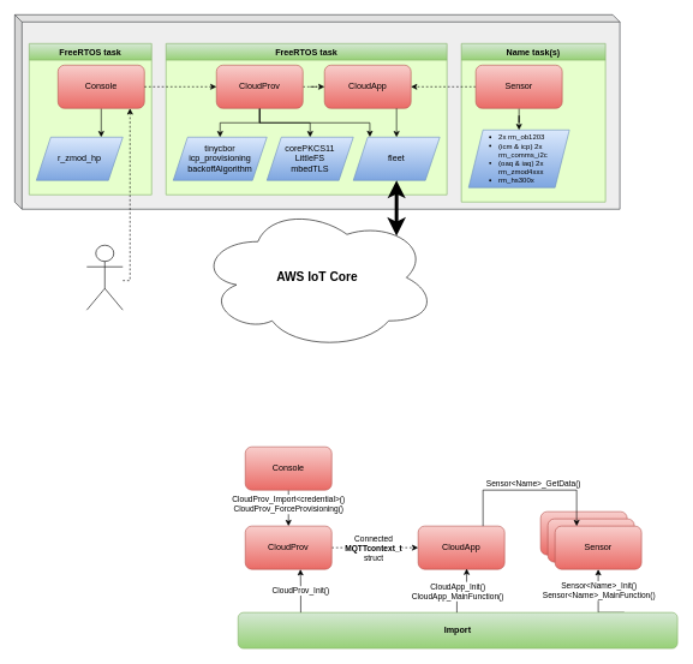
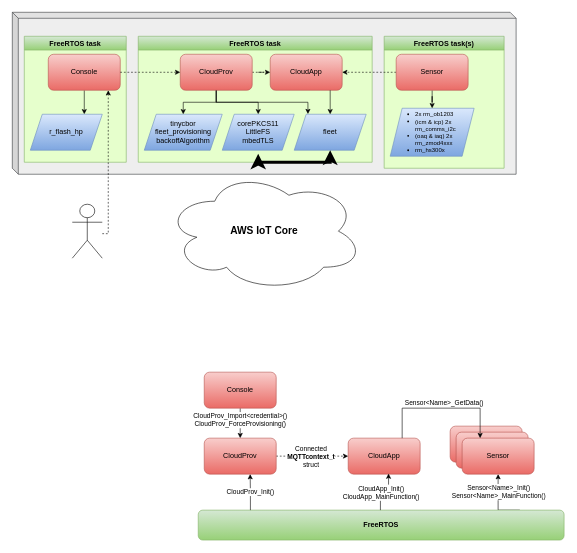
  <mxCell id="0" />
  <mxCell id="1" parent="0" />
  <mxCell id="2" value="" style="shape=cube;whiteSpace=wrap;html=1;boundedLbl=1;backgroundOutline=1;darkOpacity=0.05;darkOpacity2=0.1;size=10;fillColor=#eeeeee;strokeColor=#36393d;" vertex="1" parent="1"><mxGeometry x="20" y="20" width="840" height="270" as="geometry" /></mxCell>
- <mxCell id="3" value="Name task(s)" style="swimlane;whiteSpace=wrap;html=1;fillColor=#d5e8d4;strokeColor=#82b366;gradientColor=#97d077;swimlaneFillColor=#E6FFCC;" vertex="1" parent="1"><mxGeometry x="640" y="60" width="200" height="220" as="geometry" /></mxCell>
+ <mxCell id="3" value="FreeRTOS task(s)" style="swimlane;whiteSpace=wrap;html=1;fillColor=#d5e8d4;strokeColor=#82b366;gradientColor=#97d077;swimlaneFillColor=#E6FFCC;" vertex="1" parent="1"><mxGeometry x="640" y="60" width="200" height="220" as="geometry" /></mxCell>
  <mxCell id="4" value="&lt;div align=&quot;left&quot;&gt;&lt;ul&gt;&lt;li style=&quot;font-size: 10px;&quot;&gt;&lt;font style=&quot;font-size: 10px;&quot;&gt;&lt;font style=&quot;font-size: 10px;&quot;&gt;2x rm_ob1203&lt;/font&gt;&lt;/font&gt;&lt;/li&gt;&lt;li style=&quot;font-size: 10px;&quot;&gt;&lt;font style=&quot;font-size: 10px;&quot;&gt;(icm &amp;amp; icp) 2x rm_comms_i2c&lt;/font&gt;&lt;/li&gt;&lt;li style=&quot;font-size: 10px;&quot;&gt;&lt;font style=&quot;font-size: 10px;&quot;&gt;(oaq &amp;amp; iaq) 2x rm_zmod4xxx&lt;/font&gt;&lt;/li&gt;&lt;li style=&quot;font-size: 10px;&quot;&gt;&lt;div&gt;&lt;font style=&quot;font-size: 10px;&quot;&gt;rm_hs300x&lt;/font&gt;&lt;/div&gt;&lt;/li&gt;&lt;/ul&gt;&lt;/div&gt;" style="shape=parallelogram;perimeter=parallelogramPerimeter;whiteSpace=wrap;html=1;fixedSize=1;fillColor=#dae8fc;gradientColor=#7ea6e0;strokeColor=#6c8ebf;align=left;" vertex="1" parent="3"><mxGeometry x="10" y="120" width="140" height="80" as="geometry" /></mxCell>
  <mxCell id="5" value="" style="group" vertex="1" connectable="0" parent="1"><mxGeometry x="40" y="60" width="170" height="210" as="geometry" /></mxCell>
  <mxCell id="6" value="" style="group" vertex="1" connectable="0" parent="5"><mxGeometry width="170" height="210" as="geometry" /></mxCell>
  <mxCell id="7" value="FreeRTOS task" style="swimlane;whiteSpace=wrap;html=1;fillColor=#d5e8d4;strokeColor=#82b366;gradientColor=#97d077;swimlaneFillColor=#E6FFCC;" vertex="1" parent="6"><mxGeometry width="170" height="210" as="geometry"><mxRectangle width="120" height="30" as="alternateBounds" /></mxGeometry></mxCell>
  <mxCell id="8" value="" style="group" vertex="1" connectable="0" parent="6"><mxGeometry x="10" y="30" width="150" height="160" as="geometry" /></mxCell>
  <mxCell id="9" style="edgeStyle=orthogonalEdgeStyle;rounded=0;orthogonalLoop=1;jettySize=auto;html=1;entryX=0.75;entryY=0;entryDx=0;entryDy=0;" edge="1" parent="8" source="10" target="11"><mxGeometry relative="1" as="geometry" /></mxCell>
  <mxCell id="10" value="Console" style="rounded=1;whiteSpace=wrap;html=1;fillColor=#f8cecc;gradientColor=#ea6b66;strokeColor=#b85450;" vertex="1" parent="8"><mxGeometry x="30" width="120" height="60" as="geometry" /></mxCell>
- <mxCell id="11" value="&lt;div&gt;r_zmod_hp&lt;/div&gt;" style="shape=parallelogram;perimeter=parallelogramPerimeter;whiteSpace=wrap;html=1;fixedSize=1;fillColor=#dae8fc;gradientColor=#7ea6e0;strokeColor=#6c8ebf;" vertex="1" parent="8"><mxGeometry y="100" width="120" height="60" as="geometry" /></mxCell>
+ <mxCell id="11" value="&lt;div&gt;r_flash_hp&lt;/div&gt;" style="shape=parallelogram;perimeter=parallelogramPerimeter;whiteSpace=wrap;html=1;fixedSize=1;fillColor=#dae8fc;gradientColor=#7ea6e0;strokeColor=#6c8ebf;" vertex="1" parent="8"><mxGeometry y="100" width="120" height="60" as="geometry" /></mxCell>
  <mxCell id="12" style="edgeStyle=orthogonalEdgeStyle;rounded=0;orthogonalLoop=1;jettySize=auto;html=1;dashed=1;" edge="1" parent="8" target="10"><mxGeometry relative="1" as="geometry"><mxPoint x="120" y="299.1" as="sourcePoint" /><mxPoint x="132.84" y="50" as="targetPoint" /><Array as="points"><mxPoint x="130" y="299" /></Array></mxGeometry></mxCell>
  <mxCell id="13" value="FreeRTOS task" style="swimlane;whiteSpace=wrap;html=1;fillColor=#d5e8d4;strokeColor=#82b366;gradientColor=#97d077;swimlaneFillColor=#E6FFCC;" vertex="1" parent="1"><mxGeometry x="230" y="60" width="390" height="210" as="geometry" /></mxCell>
- <mxCell id="14" value="&lt;div&gt;tinycbor&lt;/div&gt;&lt;div&gt;icp_provisioning&lt;/div&gt;&lt;div&gt;backoffAlgorithm&lt;br&gt;&lt;/div&gt;" style="shape=parallelogram;perimeter=parallelogramPerimeter;whiteSpace=wrap;html=1;fixedSize=1;fillColor=#dae8fc;gradientColor=#7ea6e0;strokeColor=#6c8ebf;" vertex="1" parent="13"><mxGeometry x="10" y="130" width="130" height="60" as="geometry" /></mxCell>
+ <mxCell id="14" value="&lt;div&gt;tinycbor&lt;/div&gt;&lt;div&gt;fleet_provisioning&lt;/div&gt;&lt;div&gt;backoffAlgorithm&lt;br&gt;&lt;/div&gt;" style="shape=parallelogram;perimeter=parallelogramPerimeter;whiteSpace=wrap;html=1;fixedSize=1;fillColor=#dae8fc;gradientColor=#7ea6e0;strokeColor=#6c8ebf;" vertex="1" parent="13"><mxGeometry x="10" y="130" width="130" height="60" as="geometry" /></mxCell>
  <mxCell id="15" value="CloudApp" style="rounded=1;whiteSpace=wrap;html=1;fillColor=#f8cecc;gradientColor=#ea6b66;strokeColor=#b85450;" vertex="1" parent="1"><mxGeometry x="450" y="90" width="120" height="60" as="geometry" /></mxCell>
  <mxCell id="16" style="edgeStyle=orthogonalEdgeStyle;rounded=0;orthogonalLoop=1;jettySize=auto;html=1;" edge="1" parent="1" source="19" target="14"><mxGeometry relative="1" as="geometry" /></mxCell>
  <mxCell id="17" style="edgeStyle=orthogonalEdgeStyle;rounded=0;orthogonalLoop=1;jettySize=auto;html=1;" edge="1" parent="1" source="19" target="25"><mxGeometry relative="1" as="geometry" /></mxCell>
  <mxCell id="18" style="edgeStyle=orthogonalEdgeStyle;rounded=0;orthogonalLoop=1;jettySize=auto;html=1;entryX=0;entryY=0.5;entryDx=0;entryDy=0;dashed=1;" edge="1" parent="1" source="19" target="15"><mxGeometry relative="1" as="geometry" /></mxCell>
  <mxCell id="19" value="CloudProv" style="rounded=1;whiteSpace=wrap;html=1;fillColor=#f8cecc;gradientColor=#ea6b66;strokeColor=#b85450;" vertex="1" parent="1"><mxGeometry x="300" y="90" width="120" height="60" as="geometry" /></mxCell>
  <mxCell id="20" style="edgeStyle=orthogonalEdgeStyle;rounded=0;orthogonalLoop=1;jettySize=auto;html=1;entryX=0.5;entryY=0;entryDx=0;entryDy=0;" edge="1" parent="1" source="22" target="4"><mxGeometry relative="1" as="geometry" /></mxCell>
  <mxCell id="21" style="edgeStyle=orthogonalEdgeStyle;rounded=0;orthogonalLoop=1;jettySize=auto;html=1;entryX=1;entryY=0.5;entryDx=0;entryDy=0;dashed=1;" edge="1" parent="1" source="22" target="15"><mxGeometry relative="1" as="geometry" /></mxCell>
  <mxCell id="22" value="&lt;div&gt;Sensor&lt;/div&gt;" style="rounded=1;whiteSpace=wrap;html=1;fillColor=#f8cecc;gradientColor=#ea6b66;strokeColor=#b85450;" vertex="1" parent="1"><mxGeometry x="660" y="90" width="120" height="60" as="geometry" /></mxCell>
  <mxCell id="23" style="edgeStyle=orthogonalEdgeStyle;rounded=0;orthogonalLoop=1;jettySize=auto;html=1;entryX=0;entryY=0.5;entryDx=0;entryDy=0;dashed=1;" edge="1" parent="1" source="10" target="19"><mxGeometry relative="1" as="geometry" /></mxCell>
  <mxCell id="24" value="" style="shape=umlActor;verticalLabelPosition=bottom;verticalAlign=top;html=1;outlineConnect=0;" vertex="1" parent="1"><mxGeometry x="120" y="340" width="50" height="90" as="geometry" /></mxCell>
  <mxCell id="25" value="&lt;div&gt;corePKCS11&lt;/div&gt;&lt;div&gt;LittleFS&lt;/div&gt;&lt;div&gt;mbedTLS&lt;br&gt;&lt;/div&gt;" style="shape=parallelogram;perimeter=parallelogramPerimeter;whiteSpace=wrap;html=1;fixedSize=1;fillColor=#dae8fc;gradientColor=#7ea6e0;strokeColor=#6c8ebf;" vertex="1" parent="1"><mxGeometry x="370" y="190" width="120" height="60" as="geometry" /></mxCell>
  <mxCell id="26" value="fleet" style="shape=parallelogram;perimeter=parallelogramPerimeter;whiteSpace=wrap;html=1;fixedSize=1;fillColor=#dae8fc;gradientColor=#7ea6e0;strokeColor=#6c8ebf;" vertex="1" parent="1"><mxGeometry x="490" y="190" width="120" height="60" as="geometry" /></mxCell>
  <mxCell id="27" style="edgeStyle=orthogonalEdgeStyle;rounded=0;orthogonalLoop=1;jettySize=auto;html=1;entryX=0.5;entryY=0;entryDx=0;entryDy=0;" edge="1" parent="1" target="26"><mxGeometry relative="1" as="geometry"><mxPoint x="550" y="150" as="sourcePoint" /><mxPoint x="548.61" y="181.56" as="targetPoint" /><Array as="points"><mxPoint x="550" y="150" /><mxPoint x="550" y="150" /></Array></mxGeometry></mxCell>
  <mxCell id="28" style="edgeStyle=orthogonalEdgeStyle;rounded=0;orthogonalLoop=1;jettySize=auto;html=1;exitX=0.5;exitY=1;exitDx=0;exitDy=0;entryX=0.191;entryY=-0.006;entryDx=0;entryDy=0;entryPerimeter=0;" edge="1" parent="1" source="19" target="26"><mxGeometry relative="1" as="geometry"><Array as="points"><mxPoint x="360" y="170" /><mxPoint x="513" y="170" /></Array></mxGeometry></mxCell>
  <mxCell id="29" value="&lt;font style=&quot;font-size: 17px;&quot;&gt;&lt;b&gt;&lt;font style=&quot;font-size: 17px;&quot;&gt;AWS IoT Core&lt;/font&gt;&lt;/b&gt;&lt;/font&gt;" style="ellipse;shape=cloud;whiteSpace=wrap;html=1;" vertex="1" parent="1"><mxGeometry x="275" y="285" width="330" height="200" as="geometry" /></mxCell>
- <mxCell id="30" style="edgeStyle=orthogonalEdgeStyle;rounded=0;orthogonalLoop=1;jettySize=auto;html=1;entryX=0.833;entryY=0.21;entryDx=0;entryDy=0;entryPerimeter=0;startArrow=classic;startFill=1;targetPerimeterSpacing=6;sourcePerimeterSpacing=5;startSize=9;endSize=10;jumpSize=10;strokeWidth=5;exitX=0.5;exitY=1;exitDx=0;exitDy=0;" edge="1" parent="1" source="26" target="29"><mxGeometry relative="1" as="geometry" /></mxCell>
+ <mxCell id="30" style="edgeStyle=orthogonalEdgeStyle;rounded=0;orthogonalLoop=1;jettySize=auto;html=1;startArrow=classic;startFill=1;targetPerimeterSpacing=6;sourcePerimeterSpacing=5;startSize=9;endSize=10;jumpSize=10;strokeWidth=5;exitX=0.5;exitY=1;exitDx=0;exitDy=0;" edge="1" parent="1" source="26" target="25"><mxGeometry relative="1" as="geometry" /></mxCell>
  <mxCell id="31" value="&lt;div&gt;CloudProv_Import&amp;lt;credential&amp;gt;()&lt;/div&gt;&lt;div&gt;CloudProv_ForceProvisioning()&lt;br&gt;&lt;/div&gt;" style="edgeStyle=orthogonalEdgeStyle;rounded=0;orthogonalLoop=1;jettySize=auto;html=1;entryX=0.5;entryY=0;entryDx=0;entryDy=0;" edge="1" parent="1" source="32" target="35"><mxGeometry x="-0.2" relative="1" as="geometry"><mxPoint as="offset" /></mxGeometry></mxCell>
  <mxCell id="32" value="Console" style="rounded=1;whiteSpace=wrap;html=1;fillColor=#f8cecc;gradientColor=#ea6b66;strokeColor=#b85450;" vertex="1" parent="1"><mxGeometry x="340" y="620" width="120" height="60" as="geometry" /></mxCell>
  <mxCell id="33" style="edgeStyle=orthogonalEdgeStyle;rounded=0;orthogonalLoop=1;jettySize=auto;html=1;entryX=0;entryY=0.5;entryDx=0;entryDy=0;dashed=1;" edge="1" parent="1" source="35" target="36"><mxGeometry relative="1" as="geometry" /></mxCell>
  <mxCell id="34" value="&lt;div&gt;Connected&lt;/div&gt;&lt;div&gt;&lt;b&gt;MQTTcontext_t&lt;/b&gt;&lt;/div&gt;&lt;div&gt;struct&lt;br&gt;&lt;/div&gt;" style="edgeLabel;html=1;align=center;verticalAlign=middle;resizable=0;points=[];" vertex="1" connectable="0" parent="33"><mxGeometry x="-0.273" y="-1" relative="1" as="geometry"><mxPoint x="13" y="-1" as="offset" /></mxGeometry></mxCell>
  <mxCell id="35" value="CloudProv" style="rounded=1;whiteSpace=wrap;html=1;fillColor=#f8cecc;gradientColor=#ea6b66;strokeColor=#b85450;" vertex="1" parent="1"><mxGeometry x="340" y="730" width="120" height="60" as="geometry" /></mxCell>
  <mxCell id="36" value="CloudApp" style="rounded=1;whiteSpace=wrap;html=1;fillColor=#f8cecc;gradientColor=#ea6b66;strokeColor=#b85450;" vertex="1" parent="1"><mxGeometry x="580" y="730" width="120" height="60" as="geometry" /></mxCell>
  <mxCell id="37" style="edgeStyle=orthogonalEdgeStyle;rounded=0;orthogonalLoop=1;jettySize=auto;html=1;exitX=0.879;exitY=0;exitDx=0;exitDy=0;exitPerimeter=0;" edge="1" parent="1" source="39" target="46"><mxGeometry relative="1" as="geometry"><Array as="points"><mxPoint x="830" y="850" /></Array></mxGeometry></mxCell>
  <mxCell id="38" value="&lt;div&gt;Sensor&amp;lt;Name&amp;gt;_Init()&lt;/div&gt;&lt;div&gt;Sensor&amp;lt;Name&amp;gt;_MainFunction()&lt;br&gt;&lt;/div&gt;" style="edgeLabel;html=1;align=center;verticalAlign=middle;resizable=0;points=[];" vertex="1" connectable="0" parent="37"><mxGeometry x="-0.216" y="-2" relative="1" as="geometry"><mxPoint x="-2" y="-29" as="offset" /></mxGeometry></mxCell>
- <mxCell id="39" value="&lt;b&gt;Import&lt;/b&gt;" style="rounded=1;whiteSpace=wrap;html=1;fillColor=#d5e8d4;strokeColor=#82b366;gradientColor=#97d077;" vertex="1" parent="1"><mxGeometry x="330" y="850" width="610" height="50" as="geometry" /></mxCell>
+ <mxCell id="39" value="&lt;b&gt;FreeRTOS&lt;/b&gt;" style="rounded=1;whiteSpace=wrap;html=1;fillColor=#d5e8d4;strokeColor=#82b366;gradientColor=#97d077;" vertex="1" parent="1"><mxGeometry x="330" y="850" width="610" height="50" as="geometry" /></mxCell>
  <mxCell id="40" value="&lt;div&gt;CloudProv_Init()&lt;/div&gt;" style="edgeStyle=orthogonalEdgeStyle;rounded=0;orthogonalLoop=1;jettySize=auto;html=1;entryX=0.638;entryY=1;entryDx=0;entryDy=0;entryPerimeter=0;" edge="1" parent="1" target="35"><mxGeometry relative="1" as="geometry"><mxPoint x="417" y="850" as="sourcePoint" /><Array as="points"><mxPoint x="417" y="850" /><mxPoint x="417" y="820" /><mxPoint x="417" y="820" /></Array></mxGeometry></mxCell>
  <mxCell id="41" style="edgeStyle=orthogonalEdgeStyle;rounded=0;orthogonalLoop=1;jettySize=auto;html=1;entryX=0.561;entryY=0.985;entryDx=0;entryDy=0;entryPerimeter=0;exitX=0.734;exitY=0.01;exitDx=0;exitDy=0;exitPerimeter=0;" edge="1" parent="1" target="36"><mxGeometry relative="1" as="geometry"><mxPoint x="633.75" y="850" as="sourcePoint" /><mxPoint x="646.27" y="789.32" as="targetPoint" /><Array as="points"><mxPoint x="634" y="829" /><mxPoint x="647" y="829" /></Array></mxGeometry></mxCell>
  <mxCell id="42" value="&lt;div&gt;CloudApp_Init()&lt;/div&gt;&lt;div&gt;CloudApp_MainFunction()&lt;br&gt;&lt;/div&gt;" style="edgeLabel;html=1;align=center;verticalAlign=middle;resizable=0;points=[];" vertex="1" connectable="0" parent="41"><mxGeometry x="0.071" y="-3" relative="1" as="geometry"><mxPoint x="-16" y="-3" as="offset" /></mxGeometry></mxCell>
  <mxCell id="43" value="" style="group" vertex="1" connectable="0" parent="1"><mxGeometry x="750" y="710" width="140" height="80" as="geometry" /></mxCell>
  <mxCell id="44" value="Sensor" style="rounded=1;whiteSpace=wrap;html=1;fillColor=#f8cecc;gradientColor=#ea6b66;strokeColor=#b85450;" vertex="1" parent="43"><mxGeometry width="120" height="60" as="geometry" /></mxCell>
  <mxCell id="45" value="Sensor" style="rounded=1;whiteSpace=wrap;html=1;fillColor=#f8cecc;gradientColor=#ea6b66;strokeColor=#b85450;" vertex="1" parent="43"><mxGeometry x="10" y="10" width="120" height="60" as="geometry" /></mxCell>
  <mxCell id="46" value="Sensor" style="rounded=1;whiteSpace=wrap;html=1;fillColor=#f8cecc;gradientColor=#ea6b66;strokeColor=#b85450;" vertex="1" parent="43"><mxGeometry x="20" y="20" width="120" height="60" as="geometry" /></mxCell>
  <mxCell id="47" style="edgeStyle=orthogonalEdgeStyle;rounded=0;orthogonalLoop=1;jettySize=auto;html=1;exitX=0.75;exitY=0;exitDx=0;exitDy=0;entryX=0.25;entryY=0;entryDx=0;entryDy=0;" edge="1" parent="1" source="36" target="46"><mxGeometry relative="1" as="geometry"><Array as="points"><mxPoint x="670" y="680" /><mxPoint x="800" y="680" /></Array></mxGeometry></mxCell>
  <mxCell id="48" value="Sensor&amp;lt;Name&amp;gt;_GetData()" style="edgeLabel;html=1;align=center;verticalAlign=middle;resizable=0;points=[];" vertex="1" connectable="0" parent="47"><mxGeometry x="-0.309" y="-1" relative="1" as="geometry"><mxPoint x="40" y="-11" as="offset" /></mxGeometry></mxCell>
